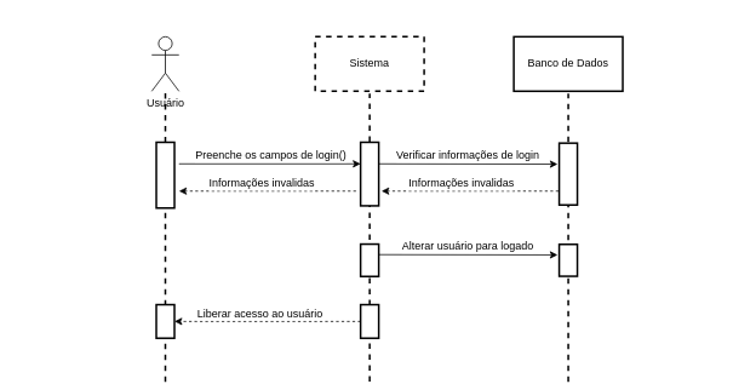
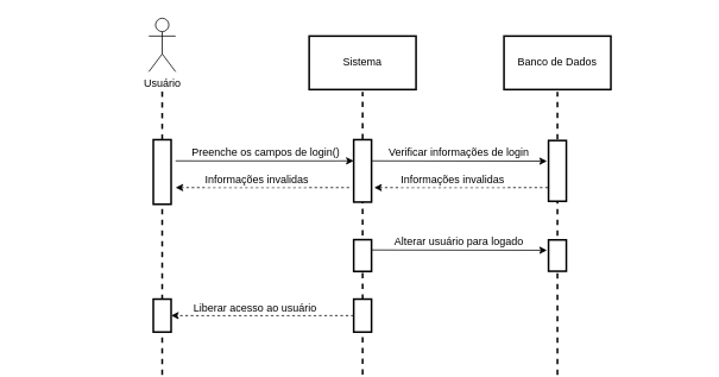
  <mxCell id="0" />
  <mxCell id="1" parent="0" />
- <mxCell id="2" value="Usuário" style="shape=umlActor;verticalLabelPosition=bottom;labelBackgroundColor=#ffffff;verticalAlign=top;html=1;outlineConnect=0;" parent="1" vertex="1"><mxGeometry x="166" y="40" width="30" height="60" as="geometry" /></mxCell>
+ <mxCell id="2" value="Usuário" style="shape=umlActor;verticalLabelPosition=bottom;labelBackgroundColor=#ffffff;verticalAlign=top;html=1;outlineConnect=0;" parent="1" vertex="1"><mxGeometry x="166" y="20" width="30" height="60" as="geometry" /></mxCell>
  <mxCell id="3" value="" style="line;strokeWidth=2;html=1;perimeter=backbonePerimeter;points=[];outlineConnect=0;dashed=1;rotation=-90;" parent="1" vertex="1"><mxGeometry x="247.41" y="256.11" width="317.2" height="10" as="geometry" /></mxCell>
  <mxCell id="4" value="" style="rounded=0;whiteSpace=wrap;html=1;strokeWidth=2;rotation=-90;" parent="1" vertex="1"><mxGeometry x="371" y="181.25" width="70" height="20" as="geometry" /></mxCell>
- <mxCell id="5" value="Sistema" style="rounded=0;whiteSpace=wrap;html=1;strokeWidth=2;dashed=1;" parent="1" vertex="1"><mxGeometry x="346" y="40" width="120" height="60" as="geometry" /></mxCell>
+ <mxCell id="5" value="Sistema" style="rounded=0;whiteSpace=wrap;html=1;strokeWidth=2;" parent="1" vertex="1"><mxGeometry x="346" y="40" width="120" height="60" as="geometry" /></mxCell>
  <mxCell id="6" value="" style="line;strokeWidth=2;html=1;perimeter=backbonePerimeter;points=[];outlineConnect=0;dashed=1;rotation=-90;" parent="1" vertex="1"><mxGeometry x="20.93" y="255.08" width="320.12" height="10" as="geometry" /></mxCell>
  <mxCell id="7" value="" style="rounded=0;whiteSpace=wrap;html=1;strokeWidth=2;rotation=-90;" parent="1" vertex="1"><mxGeometry x="144.79" y="182.48" width="72.44" height="20" as="geometry" /></mxCell>
  <mxCell id="8" value="" style="endArrow=classic;html=1;" parent="1" edge="1"><mxGeometry width="50" height="50" relative="1" as="geometry"><mxPoint x="196" y="180" as="sourcePoint" /><mxPoint x="396" y="180" as="targetPoint" /></mxGeometry></mxCell>
  <mxCell id="9" value="Preenche os campos de login()" style="text;html=1;align=center;verticalAlign=middle;resizable=0;points=[];labelBackgroundColor=#ffffff;" parent="8" vertex="1" connectable="0"><mxGeometry x="0.4" y="-2" relative="1" as="geometry"><mxPoint x="-40" y="-12" as="offset" /></mxGeometry></mxCell>
  <mxCell id="10" value="" style="line;strokeWidth=2;html=1;perimeter=backbonePerimeter;points=[];outlineConnect=0;dashed=1;rotation=-90;" parent="1" vertex="1"><mxGeometry x="466" y="256.25" width="317.5" height="10" as="geometry" /></mxCell>
  <mxCell id="11" value="" style="rounded=0;whiteSpace=wrap;html=1;strokeWidth=2;rotation=-90;" parent="1" vertex="1"><mxGeometry x="590.69" y="181.25" width="68.12" height="20" as="geometry" /></mxCell>
  <mxCell id="12" value="Banco de Dados" style="rounded=0;whiteSpace=wrap;html=1;strokeWidth=2;" parent="1" vertex="1"><mxGeometry x="564.75" y="40" width="120" height="60" as="geometry" /></mxCell>
  <mxCell id="13" value="" style="endArrow=classic;html=1;entryX=0.914;entryY=-0.15;entryDx=0;entryDy=0;entryPerimeter=0;" parent="1" edge="1"><mxGeometry width="50" height="50" relative="1" as="geometry"><mxPoint x="416" y="180" as="sourcePoint" /><mxPoint x="613" y="180.33" as="targetPoint" /></mxGeometry></mxCell>
  <mxCell id="14" value="Verificar informações de login" style="text;html=1;align=center;verticalAlign=middle;resizable=0;points=[];labelBackgroundColor=#ffffff;" parent="13" vertex="1" connectable="0"><mxGeometry x="0.4" y="-2" relative="1" as="geometry"><mxPoint x="-40" y="-12" as="offset" /></mxGeometry></mxCell>
  <mxCell id="15" value="" style="endArrow=classic;html=1;dashed=1;" parent="1" edge="1"><mxGeometry width="50" height="50" relative="1" as="geometry"><mxPoint x="614" y="210" as="sourcePoint" /><mxPoint x="419" y="210" as="targetPoint" /></mxGeometry></mxCell>
  <mxCell id="16" value="&lt;font style=&quot;vertical-align: inherit&quot;&gt;&lt;font style=&quot;vertical-align: inherit&quot;&gt;Informações invalidas&lt;/font&gt;&lt;/font&gt;" style="text;html=1;align=center;verticalAlign=middle;resizable=0;points=[];labelBackgroundColor=#ffffff;" vertex="1" connectable="0" parent="15"><mxGeometry x="-0.179" y="-8" relative="1" as="geometry"><mxPoint x="-28" y="-0.75" as="offset" /></mxGeometry></mxCell>
  <mxCell id="17" value="" style="endArrow=classic;html=1;entryX=0.914;entryY=-0.15;entryDx=0;entryDy=0;entryPerimeter=0;" parent="1" edge="1"><mxGeometry width="50" height="50" relative="1" as="geometry"><mxPoint x="415.99" y="280" as="sourcePoint" /><mxPoint x="612.99" y="280.33" as="targetPoint" /></mxGeometry></mxCell>
  <mxCell id="18" value="Alterar usuário para logado" style="text;html=1;align=center;verticalAlign=middle;resizable=0;points=[];labelBackgroundColor=#ffffff;" parent="17" vertex="1" connectable="0"><mxGeometry x="0.4" y="-2" relative="1" as="geometry"><mxPoint x="-40" y="-12" as="offset" /></mxGeometry></mxCell>
  <mxCell id="19" value="" style="rounded=0;whiteSpace=wrap;html=1;strokeWidth=2;rotation=-90;" parent="1" vertex="1"><mxGeometry x="607.18" y="276.25" width="35.14" height="20" as="geometry" /></mxCell>
  <mxCell id="20" value="" style="endArrow=classic;html=1;dashed=1;" parent="1" edge="1"><mxGeometry width="50" height="50" relative="1" as="geometry"><mxPoint x="391" y="210" as="sourcePoint" /><mxPoint x="196" y="210" as="targetPoint" /></mxGeometry></mxCell>
  <mxCell id="21" value="Informações invalidas" style="text;html=1;align=center;verticalAlign=middle;resizable=0;points=[];labelBackgroundColor=#ffffff;" parent="20" vertex="1" connectable="0"><mxGeometry x="0.21" y="1" relative="1" as="geometry"><mxPoint x="13" y="-9.75" as="offset" /></mxGeometry></mxCell>
  <mxCell id="22" value="" style="rounded=0;whiteSpace=wrap;html=1;strokeWidth=2;rotation=-90;" parent="1" vertex="1"><mxGeometry x="388.19" y="276.25" width="35.62" height="20" as="geometry" /></mxCell>
  <mxCell id="23" value="" style="rounded=0;whiteSpace=wrap;html=1;strokeWidth=2;rotation=-90;" parent="1" vertex="1"><mxGeometry x="387.52" y="343.61" width="36.95" height="20" as="geometry" /></mxCell>
  <mxCell id="24" value="" style="endArrow=classic;html=1;dashed=1;entryX=0.5;entryY=1;entryDx=0;entryDy=0;exitX=0.5;exitY=0;exitDx=0;exitDy=0;" edge="1" parent="1" source="23" target="26"><mxGeometry width="50" height="50" relative="1" as="geometry"><mxPoint x="391" y="354" as="sourcePoint" /><mxPoint x="196" y="353" as="targetPoint" /></mxGeometry></mxCell>
  <mxCell id="25" value="Liberar acesso ao usuário" style="text;html=1;align=center;verticalAlign=middle;resizable=0;points=[];labelBackgroundColor=#ffffff;" vertex="1" connectable="0" parent="24"><mxGeometry x="0.21" y="1" relative="1" as="geometry"><mxPoint x="13" y="-9.75" as="offset" /></mxGeometry></mxCell>
  <mxCell id="26" value="" style="rounded=0;whiteSpace=wrap;html=1;strokeWidth=2;rotation=-90;" vertex="1" parent="1"><mxGeometry x="162.53" y="343.61" width="36.95" height="20" as="geometry" /></mxCell>
